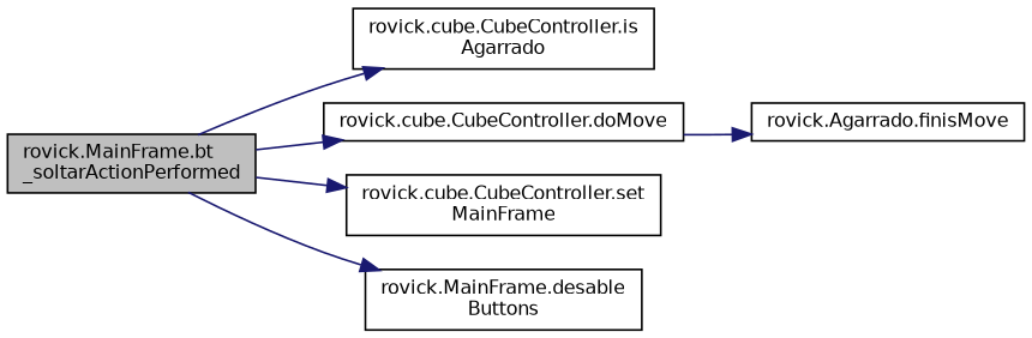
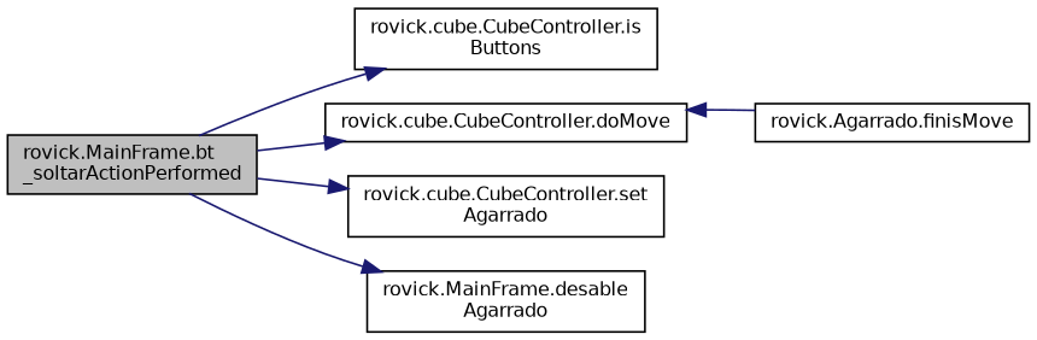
  digraph {
    rankdir=LR
    node [color=black fillcolor=white fontname=Helvetica fontsize=10 shape=record style=filled]
    edge [color=midnightblue fontname=Helvetica fontsize=10 labelfontname=Helvetica labelfontsize=10 style=solid]
    n1 [fillcolor=grey75 fontcolor=black height=0.2 label="rovick.MainFrame.bt\l_soltarActionPerformed" width=0.4]
-   n2 [height=0.2 label="rovick.cube.CubeController.is\lAgarrado" width=0.4]
+   n2 [height=0.2 label="rovick.cube.CubeController.is\lButtons" width=0.4]
    n3 [height=0.2 label="rovick.cube.CubeController.doMove" width=0.4]
-   n4 [height=0.2 label="rovick.cube.CubeController.set\lMainFrame" width=0.4]
-   n5 [height=0.2 label="rovick.MainFrame.desable\lButtons" width=0.4]
+   n4 [height=0.2 label="rovick.cube.CubeController.set\lAgarrado" width=0.4]
+   n5 [height=0.2 label="rovick.MainFrame.desable\lAgarrado" width=0.4]
    n6 [height=0.2 label="rovick.Agarrado.finisMove" width=0.4]
    n1 -> n2
    n1 -> n3
    n1 -> n4
    n1 -> n5
-   n3 -> n6
+   n6 -> n3
  }
